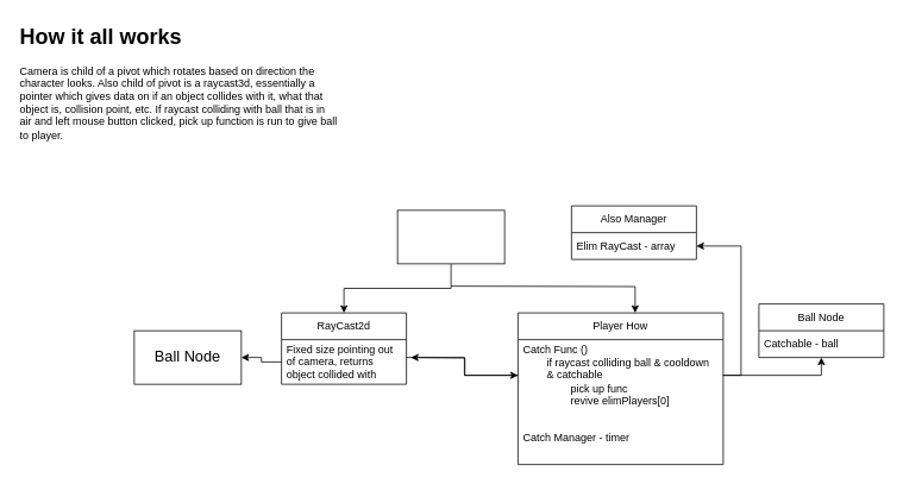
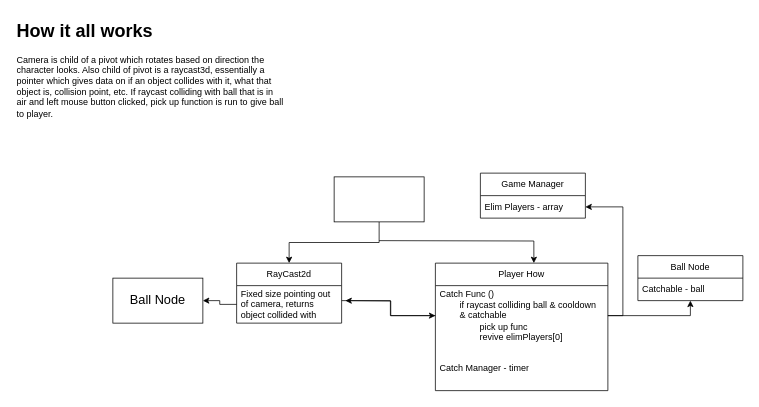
  <mxCell id="0" />
  <mxCell id="1" parent="0" />
  <mxCell id="2" value="&lt;h1 style=&quot;margin-top: 0px;&quot;&gt;How it all works&lt;/h1&gt;&lt;p&gt;Camera is child of a pivot which rotates based on direction the character looks. Also child of pivot is a raycast3d, essentially a pointer which gives data on if an object collides with it, what that object is, collision point, etc. If raycast colliding with ball that is in air and left mouse button clicked, pick up function is run to give ball to player.&amp;nbsp;&lt;/p&gt;" style="text;html=1;whiteSpace=wrap;overflow=hidden;rounded=0;" vertex="1" parent="1"><mxGeometry y="20" width="360" height="260" as="geometry" x="20" /></mxCell>
  <mxCell id="3" style="edgeStyle=orthogonalEdgeStyle;rounded=0;orthogonalLoop=1;jettySize=auto;html=1;exitX=0.5;exitY=1;exitDx=0;exitDy=0;" edge="1" parent="1" source="2" target="2"><mxGeometry relative="1" as="geometry" /></mxCell>
  <mxCell id="4" style="edgeStyle=orthogonalEdgeStyle;rounded=0;orthogonalLoop=1;jettySize=auto;html=1;entryX=0.5;entryY=0;entryDx=0;entryDy=0;" edge="1" parent="1" source="5" target="6"><mxGeometry relative="1" as="geometry" /></mxCell>
  <mxCell id="5" value="" style="rounded=0;whiteSpace=wrap;html=1;" vertex="1" parent="1"><mxGeometry x="445" y="235" width="120" height="60" as="geometry" /></mxCell>
  <mxCell id="6" value="RayCast2d" style="swimlane;fontStyle=0;childLayout=stackLayout;horizontal=1;startSize=30;horizontalStack=0;resizeParent=1;resizeParentMax=0;resizeLast=0;collapsible=1;marginBottom=0;whiteSpace=wrap;html=1;" vertex="1" parent="1"><mxGeometry x="315" y="350" width="140" height="80" as="geometry" /></mxCell>
  <mxCell id="7" value="Fixed size pointing out of camera, returns object collided with" style="text;strokeColor=none;fillColor=none;align=left;verticalAlign=middle;spacingLeft=4;spacingRight=4;overflow=hidden;points=[[0,0.5],[1,0.5]];portConstraint=eastwest;rotatable=0;whiteSpace=wrap;html=1;" vertex="1" parent="6"><mxGeometry y="30" width="140" height="50" as="geometry" /></mxCell>
  <mxCell id="8" value="Player How" style="swimlane;fontStyle=0;childLayout=stackLayout;horizontal=1;startSize=30;horizontalStack=0;resizeParent=1;resizeParentMax=0;resizeLast=0;collapsible=1;marginBottom=0;whiteSpace=wrap;html=1;" vertex="1" parent="1"><mxGeometry x="580" y="350" width="230" height="170" as="geometry" /></mxCell>
  <mxCell id="9" style="edgeStyle=orthogonalEdgeStyle;rounded=0;orthogonalLoop=1;jettySize=auto;html=1;" edge="1" parent="8" source="10"><mxGeometry relative="1" as="geometry"><mxPoint x="-120" y="50" as="targetPoint" /></mxGeometry></mxCell>
  <mxCell id="10" value="Catch Func ()&lt;div&gt;&lt;span style=&quot;white-space: pre;&quot;&gt;&#09;&lt;/span&gt;if raycast colliding ball &amp;amp; cooldown &lt;span style=&quot;white-space: pre;&quot;&gt;&#09;&lt;/span&gt;&amp;amp; catchable&lt;br&gt;&lt;/div&gt;&lt;div&gt;&lt;span style=&quot;white-space: pre;&quot;&gt;&#09;&lt;/span&gt;&lt;span style=&quot;white-space: pre;&quot;&gt;&#09;&lt;/span&gt;pick up func&lt;/div&gt;&lt;div&gt;&lt;span style=&quot;white-space: pre;&quot;&gt;&#09;&lt;/span&gt;&lt;span style=&quot;white-space: pre;&quot;&gt;&#09;&lt;/span&gt;revive elimPlayers[0]&lt;br&gt;&lt;/div&gt;" style="text;strokeColor=none;fillColor=none;align=left;verticalAlign=middle;spacingLeft=4;spacingRight=4;overflow=hidden;points=[[0,0.5],[1,0.5]];portConstraint=eastwest;rotatable=0;whiteSpace=wrap;html=1;" vertex="1" parent="8"><mxGeometry y="30" width="230" height="80" as="geometry" /></mxCell>
  <mxCell id="11" value="Catch Manager - timer" style="text;strokeColor=none;fillColor=none;align=left;verticalAlign=middle;spacingLeft=4;spacingRight=4;overflow=hidden;points=[[0,0.5],[1,0.5]];portConstraint=eastwest;rotatable=0;whiteSpace=wrap;html=1;" vertex="1" parent="8"><mxGeometry y="110" width="230" height="60" as="geometry" /></mxCell>
  <mxCell id="12" style="edgeStyle=orthogonalEdgeStyle;rounded=0;orthogonalLoop=1;jettySize=auto;html=1;entryX=0.571;entryY=0;entryDx=0;entryDy=0;entryPerimeter=0;" edge="1" parent="1" target="8"><mxGeometry relative="1" as="geometry"><mxPoint x="505" y="320" as="sourcePoint" /></mxGeometry></mxCell>
  <mxCell id="13" value="" style="rounded=0;whiteSpace=wrap;html=1;" vertex="1" parent="1"><mxGeometry x="150" y="370" width="120" height="60" as="geometry" /></mxCell>
  <mxCell id="14" value="&lt;font style=&quot;font-size: 17px;&quot;&gt;Ball Node&lt;/font&gt;" style="text;html=1;align=center;verticalAlign=middle;whiteSpace=wrap;rounded=0;" vertex="1" parent="1"><mxGeometry x="160" y="385" width="100" height="30" as="geometry" /></mxCell>
  <mxCell id="15" style="edgeStyle=orthogonalEdgeStyle;rounded=0;orthogonalLoop=1;jettySize=auto;html=1;entryX=1;entryY=0.5;entryDx=0;entryDy=0;" edge="1" parent="1" source="7" target="13"><mxGeometry relative="1" as="geometry" /></mxCell>
- <mxCell id="16" value="Also Manager" style="swimlane;fontStyle=0;childLayout=stackLayout;horizontal=1;startSize=30;horizontalStack=0;resizeParent=1;resizeParentMax=0;resizeLast=0;collapsible=1;marginBottom=0;whiteSpace=wrap;html=1;" vertex="1" parent="1"><mxGeometry x="640" y="230" width="140" height="60" as="geometry" /></mxCell>
- <mxCell id="17" value="Elim RayCast - array" style="text;strokeColor=none;fillColor=none;align=left;verticalAlign=middle;spacingLeft=4;spacingRight=4;overflow=hidden;points=[[0,0.5],[1,0.5]];portConstraint=eastwest;rotatable=0;whiteSpace=wrap;html=1;" vertex="1" parent="16"><mxGeometry y="30" width="140" height="30" as="geometry" /></mxCell>
+ <mxCell id="16" value="Game Manager" style="swimlane;fontStyle=0;childLayout=stackLayout;horizontal=1;startSize=30;horizontalStack=0;resizeParent=1;resizeParentMax=0;resizeLast=0;collapsible=1;marginBottom=0;whiteSpace=wrap;html=1;" vertex="1" parent="1"><mxGeometry x="640" y="230" width="140" height="60" as="geometry" /></mxCell>
+ <mxCell id="17" value="Elim Players - array" style="text;strokeColor=none;fillColor=none;align=left;verticalAlign=middle;spacingLeft=4;spacingRight=4;overflow=hidden;points=[[0,0.5],[1,0.5]];portConstraint=eastwest;rotatable=0;whiteSpace=wrap;html=1;" vertex="1" parent="16"><mxGeometry y="30" width="140" height="30" as="geometry" /></mxCell>
  <mxCell id="18" style="edgeStyle=orthogonalEdgeStyle;rounded=0;orthogonalLoop=1;jettySize=auto;html=1;entryX=1;entryY=0.5;entryDx=0;entryDy=0;" edge="1" parent="1" source="10" target="17"><mxGeometry relative="1" as="geometry" /></mxCell>
  <mxCell id="19" value="Ball Node" style="swimlane;fontStyle=0;childLayout=stackLayout;horizontal=1;startSize=30;horizontalStack=0;resizeParent=1;resizeParentMax=0;resizeLast=0;collapsible=1;marginBottom=0;whiteSpace=wrap;html=1;" vertex="1" parent="1"><mxGeometry x="850" y="340" width="140" height="60" as="geometry" /></mxCell>
  <mxCell id="20" value="Catchable - ball" style="text;strokeColor=none;fillColor=none;align=left;verticalAlign=middle;spacingLeft=4;spacingRight=4;overflow=hidden;points=[[0,0.5],[1,0.5]];portConstraint=eastwest;rotatable=0;whiteSpace=wrap;html=1;" vertex="1" parent="19"><mxGeometry y="30" width="140" height="30" as="geometry" /></mxCell>
  <mxCell id="21" style="edgeStyle=orthogonalEdgeStyle;rounded=0;orthogonalLoop=1;jettySize=auto;html=1;entryX=0.5;entryY=1;entryDx=0;entryDy=0;entryPerimeter=0;" edge="1" parent="1" source="10" target="20"><mxGeometry relative="1" as="geometry" /></mxCell>
  <mxCell id="22" style="edgeStyle=orthogonalEdgeStyle;rounded=0;orthogonalLoop=1;jettySize=auto;html=1;entryX=0;entryY=0.5;entryDx=0;entryDy=0;" edge="1" parent="1" source="7" target="10"><mxGeometry relative="1" as="geometry"><Array as="points"><mxPoint x="520" y="400" /><mxPoint x="520" y="420" /></Array></mxGeometry></mxCell>
